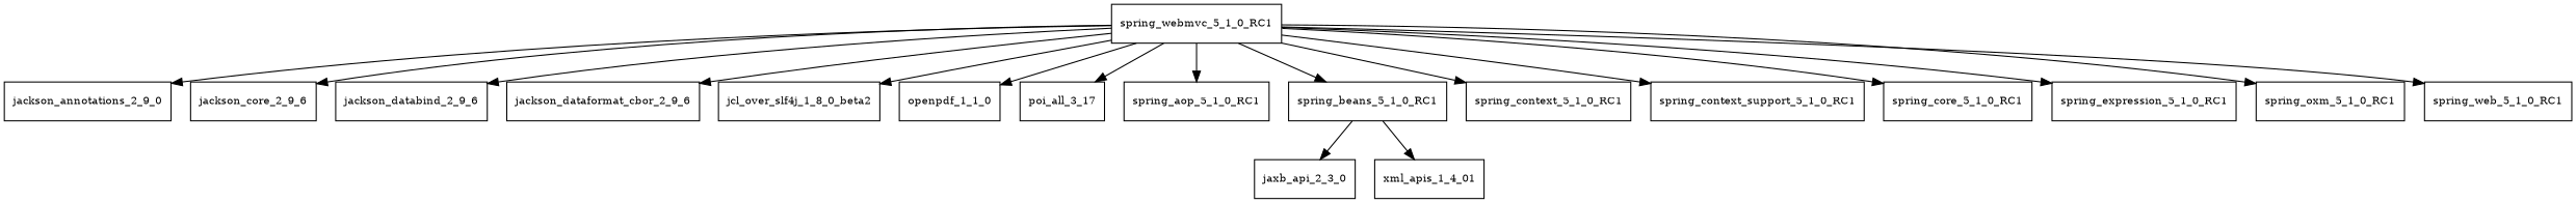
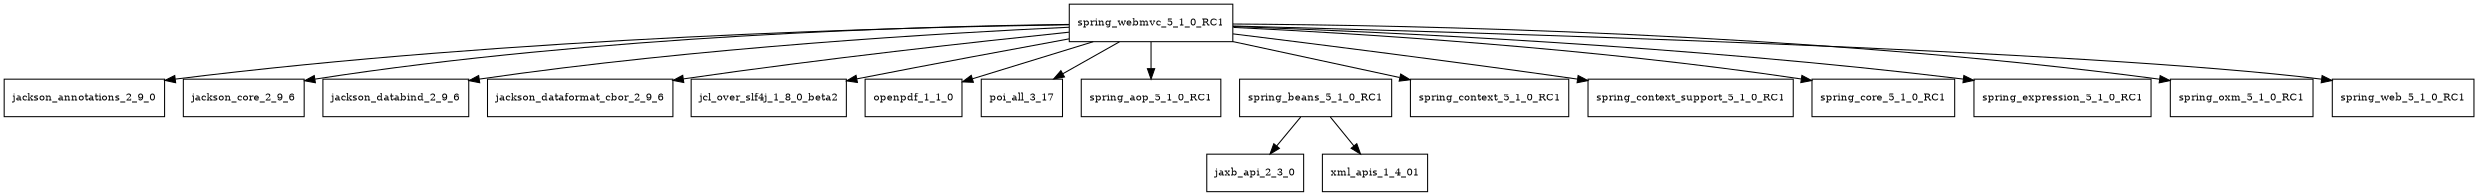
  digraph {
    node [fontsize=10.0 shape=box]
    spring_webmvc_5_1_0_RC1
    jackson_annotations_2_9_0
    jackson_core_2_9_6
    jackson_databind_2_9_6
    jackson_dataformat_cbor_2_9_6
    jcl_over_slf4j_1_8_0_beta2
    openpdf_1_1_0
    poi_all_3_17
    spring_aop_5_1_0_RC1
    spring_beans_5_1_0_RC1
    spring_context_5_1_0_RC1
    spring_context_support_5_1_0_RC1
    spring_core_5_1_0_RC1
    spring_expression_5_1_0_RC1
    spring_oxm_5_1_0_RC1
    spring_web_5_1_0_RC1
    jaxb_api_2_3_0
    xml_apis_1_4_01
    spring_webmvc_5_1_0_RC1 -> jackson_annotations_2_9_0
    spring_webmvc_5_1_0_RC1 -> jackson_core_2_9_6
    spring_webmvc_5_1_0_RC1 -> jackson_databind_2_9_6
    spring_webmvc_5_1_0_RC1 -> jackson_dataformat_cbor_2_9_6
    spring_webmvc_5_1_0_RC1 -> jcl_over_slf4j_1_8_0_beta2
    spring_webmvc_5_1_0_RC1 -> openpdf_1_1_0
    spring_webmvc_5_1_0_RC1 -> poi_all_3_17
    spring_webmvc_5_1_0_RC1 -> spring_aop_5_1_0_RC1
-   spring_webmvc_5_1_0_RC1 -> spring_beans_5_1_0_RC1
    spring_webmvc_5_1_0_RC1 -> spring_context_5_1_0_RC1
    spring_webmvc_5_1_0_RC1 -> spring_context_support_5_1_0_RC1
    spring_webmvc_5_1_0_RC1 -> spring_core_5_1_0_RC1
    spring_webmvc_5_1_0_RC1 -> spring_expression_5_1_0_RC1
    spring_webmvc_5_1_0_RC1 -> spring_oxm_5_1_0_RC1
    spring_webmvc_5_1_0_RC1 -> spring_web_5_1_0_RC1
    spring_beans_5_1_0_RC1 -> jaxb_api_2_3_0
    spring_beans_5_1_0_RC1 -> xml_apis_1_4_01
  }
